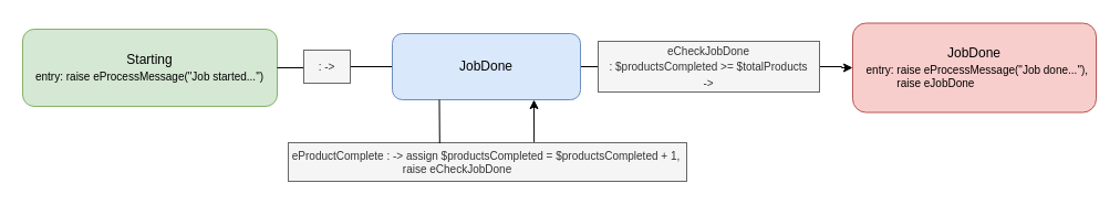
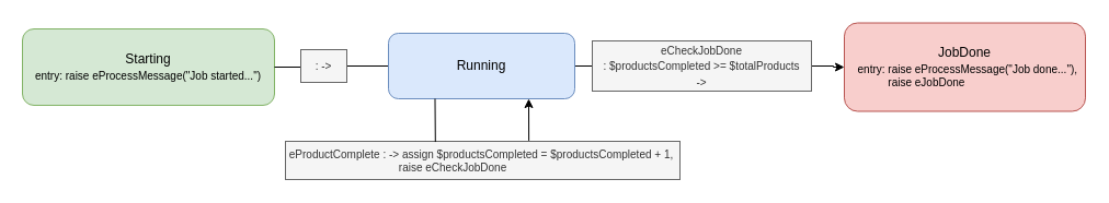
  <mxCell id="0" />
  <mxCell id="1" parent="0" />
  <mxCell id="2" style="edgeStyle=orthogonalEdgeStyle;rounded=0;orthogonalLoop=1;jettySize=auto;html=1;exitX=1;exitY=0.5;exitDx=0;exitDy=0;" edge="1" parent="1" source="6" target="4"><mxGeometry relative="1" as="geometry" /></mxCell>
  <mxCell id="3" value="Starting&lt;div&gt;&lt;div style=&quot;text-align: left;&quot;&gt;&lt;span style=&quot;font-size: 10px; background-color: initial;&quot;&gt;entry: raise eProcessMessage(&quot;Job started...&lt;/span&gt;&lt;span style=&quot;font-size: 10px; background-color: initial;&quot;&gt;&quot;)&lt;/span&gt;&lt;/div&gt;&lt;/div&gt;" style="rounded=1;whiteSpace=wrap;html=1;fillColor=#d5e8d4;strokeColor=#82b366;" vertex="1" parent="1"><mxGeometry x="20" y="26" width="230" height="70" as="geometry" /></mxCell>
  <mxCell id="4" value="JobDone&lt;br&gt;&lt;div style=&quot;text-align: left;&quot;&gt;&lt;span style=&quot;font-size: 10px; background-color: initial;&quot;&gt;&amp;nbsp; entry: raise eProcessMessage(&quot;Job done...&lt;/span&gt;&lt;span style=&quot;font-size: 10px; background-color: initial;&quot;&gt;&quot;),&lt;/span&gt;&lt;/div&gt;&lt;font style=&quot;font-size: 10px;&quot;&gt;&lt;div style=&quot;text-align: left;&quot;&gt;&lt;span style=&quot;background-color: initial;&quot;&gt;&lt;span style=&quot;white-space: pre;&quot;&gt;&#09;&lt;/span&gt;&amp;nbsp; &amp;nbsp; raise eJobDone&lt;/span&gt;&lt;/div&gt;&lt;/font&gt;" style="rounded=1;whiteSpace=wrap;html=1;fillColor=#f8cecc;strokeColor=#b85450;" vertex="1" parent="1"><mxGeometry x="770" y="20.5" width="220" height="81" as="geometry" /></mxCell>
  <mxCell id="5" value="" style="edgeStyle=orthogonalEdgeStyle;rounded=0;orthogonalLoop=1;jettySize=auto;html=1;exitX=1;exitY=0.5;exitDx=0;exitDy=0;endArrow=none;endFill=0;" edge="1" parent="1" source="8" target="6"><mxGeometry relative="1" as="geometry"><mxPoint x="470" y="60" as="sourcePoint" /><mxPoint x="664" y="60" as="targetPoint" /></mxGeometry></mxCell>
  <mxCell id="6" value="&lt;span style=&quot;font-size: 10px;&quot;&gt;eCheckJobDone&lt;br&gt;: $productsCompleted &amp;gt;= $totalProducts &lt;br&gt;-&amp;gt;&lt;/span&gt;" style="rounded=0;whiteSpace=wrap;html=1;fillColor=#f5f5f5;fontColor=#333333;strokeColor=#666666;" vertex="1" parent="1"><mxGeometry x="540" y="37" width="200" height="46" as="geometry" /></mxCell>
  <mxCell id="7" value="" style="edgeStyle=orthogonalEdgeStyle;rounded=0;orthogonalLoop=1;jettySize=auto;html=1;exitX=1;exitY=0.5;exitDx=0;exitDy=0;endArrow=none;endFill=0;" edge="1" parent="1" source="3" target="8"><mxGeometry relative="1" as="geometry"><mxPoint x="346" y="60" as="sourcePoint" /><mxPoint x="594" y="60" as="targetPoint" /></mxGeometry></mxCell>
- <mxCell id="8" value="&lt;font style=&quot;&quot;&gt;&lt;font style=&quot;font-size: 12px;&quot;&gt;JobDone&lt;/font&gt;&lt;br&gt;&lt;/font&gt;" style="rounded=1;whiteSpace=wrap;html=1;fillColor=#dae8fc;strokeColor=#6c8ebf;" vertex="1" parent="1"><mxGeometry x="354" y="30" width="170" height="60" as="geometry" /></mxCell>
+ <mxCell id="8" value="&lt;font style=&quot;&quot;&gt;&lt;font style=&quot;font-size: 12px;&quot;&gt;Running&lt;/font&gt;&lt;br&gt;&lt;/font&gt;" style="rounded=1;whiteSpace=wrap;html=1;fillColor=#dae8fc;strokeColor=#6c8ebf;" vertex="1" parent="1"><mxGeometry x="354" y="30" width="170" height="60" as="geometry" /></mxCell>
  <mxCell id="9" value="&lt;span style=&quot;font-size: 10px;&quot;&gt;: -&amp;gt;&lt;/span&gt;" style="rounded=0;whiteSpace=wrap;html=1;fillColor=#f5f5f5;fontColor=#333333;strokeColor=#666666;" vertex="1" parent="1"><mxGeometry x="274" y="45" width="42" height="30" as="geometry" /></mxCell>
  <mxCell id="10" value="&lt;div style=&quot;text-align: left;&quot;&gt;&lt;span style=&quot;background-color: initial;&quot;&gt;&amp;nbsp;eProductComplete : -&amp;gt; assign $productsCompleted = $productsCompleted + 1, &lt;span style=&quot;white-space: pre;&quot;&gt;&#09;&lt;/span&gt;&lt;span style=&quot;white-space: pre;&quot;&gt;&#09;&lt;/span&gt;&lt;span style=&quot;white-space: pre;&quot;&gt;&#09;&lt;/span&gt;&lt;span style=&quot;white-space: pre;&quot;&gt;&#09;&lt;/span&gt;&amp;nbsp; &amp;nbsp; &amp;nbsp;raise eCheckJobDone&lt;/span&gt;&lt;/div&gt;" style="rounded=0;whiteSpace=wrap;html=1;fillColor=#f5f5f5;fontColor=#333333;strokeColor=#666666;fontSize=10;" vertex="1" parent="1"><mxGeometry x="260" y="129" width="360" height="35" as="geometry" /></mxCell>
  <mxCell id="11" style="edgeStyle=orthogonalEdgeStyle;rounded=0;orthogonalLoop=1;jettySize=auto;html=1;exitX=0.25;exitY=1;exitDx=0;exitDy=0;entryX=0.38;entryY=0.016;entryDx=0;entryDy=0;entryPerimeter=0;endArrow=none;endFill=0;" edge="1" parent="1" source="8" target="10"><mxGeometry relative="1" as="geometry"><mxPoint x="396" y="131" as="targetPoint" /></mxGeometry></mxCell>
  <mxCell id="12" style="edgeStyle=orthogonalEdgeStyle;rounded=0;orthogonalLoop=1;jettySize=auto;html=1;entryX=0.617;entryY=-0.017;entryDx=0;entryDy=0;entryPerimeter=0;startArrow=classic;startFill=1;endArrow=none;endFill=0;" edge="1" parent="1" target="10"><mxGeometry relative="1" as="geometry"><mxPoint x="482" y="90" as="sourcePoint" /></mxGeometry></mxCell>
